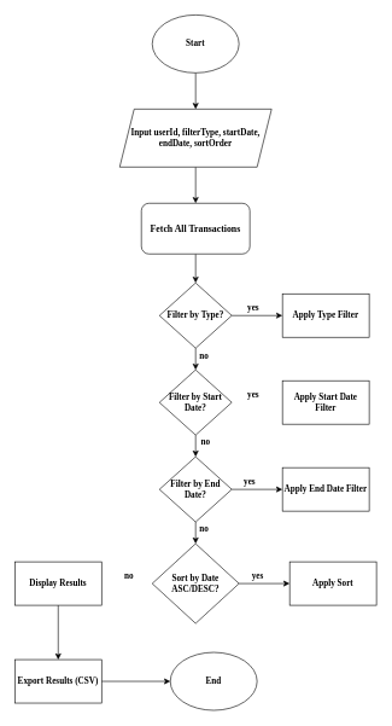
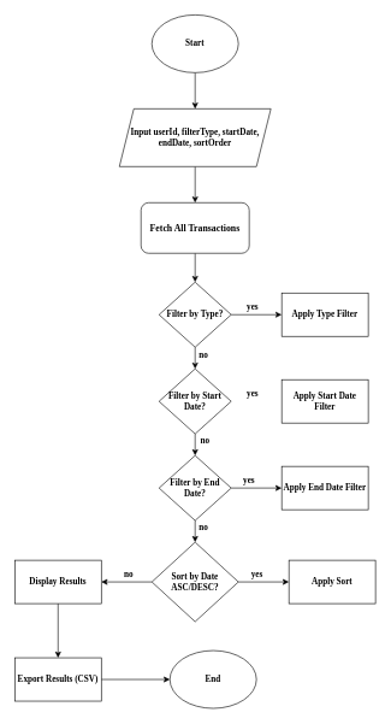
  <mxCell id="0" />
  <mxCell id="1" parent="0" />
  <mxCell id="2" style="edgeStyle=orthogonalEdgeStyle;rounded=0;orthogonalLoop=1;jettySize=auto;html=1;entryX=0.5;entryY=0;entryDx=0;entryDy=0;" edge="1" parent="1" source="3" target="5"><mxGeometry relative="1" as="geometry" /></mxCell>
  <mxCell id="3" value="&lt;b&gt;&lt;font face=&quot;Times New Roman&quot;&gt;Start&lt;/font&gt;&lt;/b&gt;" style="ellipse;whiteSpace=wrap;html=1;" vertex="1" parent="1"><mxGeometry x="210" y="20" width="120" height="80" as="geometry" /></mxCell>
  <mxCell id="4" style="edgeStyle=orthogonalEdgeStyle;rounded=0;orthogonalLoop=1;jettySize=auto;html=1;entryX=0.5;entryY=0;entryDx=0;entryDy=0;" edge="1" parent="1" source="5" target="7"><mxGeometry relative="1" as="geometry" /></mxCell>
  <mxCell id="5" value="&lt;b&gt;&lt;font face=&quot;Times New Roman&quot;&gt;Input userId, filterType, startDate, endDate, sortOrder&lt;/font&gt;&lt;/b&gt;" style="shape=parallelogram;perimeter=parallelogramPerimeter;whiteSpace=wrap;html=1;fixedSize=1;" vertex="1" parent="1"><mxGeometry x="165" y="150" width="210" height="80" as="geometry" /></mxCell>
  <mxCell id="6" style="edgeStyle=orthogonalEdgeStyle;rounded=0;orthogonalLoop=1;jettySize=auto;html=1;exitX=0.5;exitY=1;exitDx=0;exitDy=0;entryX=0.5;entryY=0;entryDx=0;entryDy=0;" edge="1" parent="1" source="7" target="10"><mxGeometry relative="1" as="geometry"><mxPoint x="270" y="390" as="targetPoint" /></mxGeometry></mxCell>
  <mxCell id="7" value="&lt;font style=&quot;font-size: 13px;&quot; face=&quot;Times New Roman&quot;&gt;&lt;b&gt;Fetch All Transactions&lt;/b&gt;&lt;/font&gt;" style="whiteSpace=wrap;html=1;rounded=1;" vertex="1" parent="1"><mxGeometry x="195" y="280" width="150" height="70" as="geometry" /></mxCell>
  <mxCell id="8" style="edgeStyle=orthogonalEdgeStyle;rounded=0;orthogonalLoop=1;jettySize=auto;html=1;entryX=0;entryY=0.5;entryDx=0;entryDy=0;" edge="1" parent="1" source="10" target="11"><mxGeometry relative="1" as="geometry" /></mxCell>
  <mxCell id="9" style="edgeStyle=orthogonalEdgeStyle;rounded=0;orthogonalLoop=1;jettySize=auto;html=1;exitX=0.5;exitY=1;exitDx=0;exitDy=0;entryX=0.5;entryY=0;entryDx=0;entryDy=0;" edge="1" parent="1" source="10" target="13"><mxGeometry relative="1" as="geometry" /></mxCell>
  <mxCell id="10" value="&lt;b&gt;&lt;font face=&quot;Times New Roman&quot;&gt;Filter by Type?&lt;br&gt;&lt;/font&gt;&lt;/b&gt;" style="rhombus;whiteSpace=wrap;html=1;" vertex="1" parent="1"><mxGeometry x="220" y="390" width="100" height="90" as="geometry" /></mxCell>
  <mxCell id="11" value="&lt;b&gt;&lt;font face=&quot;Times New Roman&quot;&gt;Apply Type Filter&lt;/font&gt;&lt;/b&gt;" style="rounded=0;whiteSpace=wrap;html=1;" vertex="1" parent="1"><mxGeometry x="390" y="405" width="120" height="60" as="geometry" /></mxCell>
  <mxCell id="12" style="edgeStyle=orthogonalEdgeStyle;rounded=0;orthogonalLoop=1;jettySize=auto;html=1;exitX=0.5;exitY=1;exitDx=0;exitDy=0;entryX=0.5;entryY=0;entryDx=0;entryDy=0;" edge="1" parent="1" source="13" target="18"><mxGeometry relative="1" as="geometry" /></mxCell>
  <mxCell id="13" value="&lt;b&gt;&lt;font face=&quot;Times New Roman&quot;&gt;Filter by Start Date?&lt;/font&gt;&lt;/b&gt;" style="rhombus;whiteSpace=wrap;html=1;" vertex="1" parent="1"><mxGeometry x="220" y="510" width="100" height="90" as="geometry" /></mxCell>
  <mxCell id="14" value="&lt;b&gt;&lt;font face=&quot;Times New Roman&quot;&gt;Apply Start Date Filter&lt;/font&gt;&lt;/b&gt;" style="rounded=0;whiteSpace=wrap;html=1;" vertex="1" parent="1"><mxGeometry x="390" y="525" width="120" height="60" as="geometry" /></mxCell>
  <mxCell id="15" value="&lt;b&gt;&lt;font face=&quot;Times New Roman&quot;&gt;yes&lt;/font&gt;&lt;/b&gt;" style="text;html=1;align=center;verticalAlign=middle;whiteSpace=wrap;rounded=0;" vertex="1" parent="1"><mxGeometry x="326" y="779" width="60" height="30" as="geometry" /></mxCell>
  <mxCell id="16" style="edgeStyle=orthogonalEdgeStyle;rounded=0;orthogonalLoop=1;jettySize=auto;html=1;exitX=1;exitY=0.5;exitDx=0;exitDy=0;entryX=0;entryY=0.5;entryDx=0;entryDy=0;" edge="1" parent="1" source="18" target="19"><mxGeometry relative="1" as="geometry" /></mxCell>
  <mxCell id="17" style="edgeStyle=orthogonalEdgeStyle;rounded=0;orthogonalLoop=1;jettySize=auto;html=1;exitX=0.5;exitY=1;exitDx=0;exitDy=0;entryX=0.5;entryY=0;entryDx=0;entryDy=0;" edge="1" parent="1" source="18" target="22"><mxGeometry relative="1" as="geometry" /></mxCell>
  <mxCell id="18" value="&lt;b&gt;&lt;font face=&quot;Times New Roman&quot;&gt;Filter by End Date?&lt;/font&gt;&lt;/b&gt;" style="rhombus;whiteSpace=wrap;html=1;" vertex="1" parent="1"><mxGeometry x="220" y="630" width="100" height="90" as="geometry" /></mxCell>
  <mxCell id="19" value="&lt;b&gt;&lt;font face=&quot;Times New Roman&quot;&gt;Apply End Date Filter&lt;/font&gt;&lt;/b&gt;" style="rounded=0;whiteSpace=wrap;html=1;" vertex="1" parent="1"><mxGeometry x="390" y="645" width="120" height="60" as="geometry" /></mxCell>
  <mxCell id="20" style="edgeStyle=orthogonalEdgeStyle;rounded=0;orthogonalLoop=1;jettySize=auto;html=1;entryX=0;entryY=0.5;entryDx=0;entryDy=0;" edge="1" parent="1" source="22" target="23"><mxGeometry relative="1" as="geometry" /></mxCell>
+ <mxCell id="21" style="edgeStyle=orthogonalEdgeStyle;rounded=0;orthogonalLoop=1;jettySize=auto;html=1;exitX=0;exitY=0.5;exitDx=0;exitDy=0;entryX=1;entryY=0.5;entryDx=0;entryDy=0;" edge="1" parent="1" source="22" target="31"><mxGeometry relative="1" as="geometry" /></mxCell>
  <mxCell id="22" value="&lt;b&gt;&lt;font face=&quot;Times New Roman&quot;&gt;Sort by Date ASC/DESC?&lt;/font&gt;&lt;/b&gt;" style="rhombus;whiteSpace=wrap;html=1;" vertex="1" parent="1"><mxGeometry x="210" y="750" width="120" height="110" as="geometry" /></mxCell>
  <mxCell id="23" value="&lt;b&gt;&lt;font face=&quot;Times New Roman&quot;&gt;Apply Sort&lt;/font&gt;&lt;/b&gt;" style="rounded=0;whiteSpace=wrap;html=1;" vertex="1" parent="1"><mxGeometry x="400" y="775" width="120" height="60" as="geometry" /></mxCell>
  <mxCell id="24" value="&lt;b&gt;&lt;font face=&quot;Times New Roman&quot;&gt;yes&lt;/font&gt;&lt;/b&gt;" style="text;html=1;align=center;verticalAlign=middle;whiteSpace=wrap;rounded=0;" vertex="1" parent="1"><mxGeometry x="320" y="410" width="60" height="30" as="geometry" /></mxCell>
  <mxCell id="25" value="&lt;b&gt;&lt;font face=&quot;Times New Roman&quot;&gt;yes&lt;/font&gt;&lt;/b&gt;" style="text;html=1;align=center;verticalAlign=middle;whiteSpace=wrap;rounded=0;" vertex="1" parent="1"><mxGeometry x="315" y="650" width="60" height="30" as="geometry" /></mxCell>
  <mxCell id="26" value="&lt;b&gt;&lt;font face=&quot;Times New Roman&quot;&gt;yes&lt;/font&gt;&lt;/b&gt;" style="text;html=1;align=center;verticalAlign=middle;whiteSpace=wrap;rounded=0;" vertex="1" parent="1"><mxGeometry x="320" y="529" width="60" height="30" as="geometry" /></mxCell>
  <mxCell id="27" value="&lt;b&gt;&lt;font face=&quot;Times New Roman&quot;&gt;no&lt;/font&gt;&lt;/b&gt;" style="text;html=1;align=center;verticalAlign=middle;whiteSpace=wrap;rounded=0;" vertex="1" parent="1"><mxGeometry x="252" y="476" width="60" height="30" as="geometry" /></mxCell>
  <mxCell id="28" value="&lt;b&gt;&lt;font face=&quot;Times New Roman&quot;&gt;no&lt;/font&gt;&lt;/b&gt;" style="text;html=1;align=center;verticalAlign=middle;whiteSpace=wrap;rounded=0;" vertex="1" parent="1"><mxGeometry x="254" y="595" width="60" height="30" as="geometry" /></mxCell>
  <mxCell id="29" value="&lt;b&gt;&lt;font face=&quot;Times New Roman&quot;&gt;no&lt;/font&gt;&lt;/b&gt;" style="text;html=1;align=center;verticalAlign=middle;whiteSpace=wrap;rounded=0;" vertex="1" parent="1"><mxGeometry x="252" y="714" width="60" height="30" as="geometry" /></mxCell>
  <mxCell id="30" style="edgeStyle=orthogonalEdgeStyle;rounded=0;orthogonalLoop=1;jettySize=auto;html=1;entryX=0.5;entryY=0;entryDx=0;entryDy=0;" edge="1" parent="1" source="31" target="34"><mxGeometry relative="1" as="geometry" /></mxCell>
  <mxCell id="31" value="&lt;b&gt;&lt;font face=&quot;Times New Roman&quot;&gt;Display Results&lt;/font&gt;&lt;/b&gt;" style="rounded=0;whiteSpace=wrap;html=1;" vertex="1" parent="1"><mxGeometry x="20" y="775" width="120" height="60" as="geometry" /></mxCell>
  <mxCell id="32" value="&lt;b&gt;&lt;font face=&quot;Times New Roman&quot;&gt;no&lt;/font&gt;&lt;/b&gt;" style="text;html=1;align=center;verticalAlign=middle;whiteSpace=wrap;rounded=0;" vertex="1" parent="1"><mxGeometry x="148" y="780" width="60" height="30" as="geometry" /></mxCell>
  <mxCell id="33" style="edgeStyle=orthogonalEdgeStyle;rounded=0;orthogonalLoop=1;jettySize=auto;html=1;entryX=0;entryY=0.5;entryDx=0;entryDy=0;" edge="1" parent="1" source="34" target="35"><mxGeometry relative="1" as="geometry" /></mxCell>
  <mxCell id="34" value="&lt;b&gt;&lt;font face=&quot;Times New Roman&quot;&gt;&lt;br&gt;Export Results (CSV)&lt;br&gt;&lt;br&gt;&lt;/font&gt;&lt;/b&gt;" style="rounded=0;whiteSpace=wrap;html=1;" vertex="1" parent="1"><mxGeometry x="20" y="910" width="120" height="60" as="geometry" /></mxCell>
  <mxCell id="35" value="&lt;blockquote&gt;&lt;b&gt;&lt;font face=&quot;Times New Roman&quot;&gt;End&lt;/font&gt;&lt;/b&gt;&lt;/blockquote&gt;" style="ellipse;whiteSpace=wrap;html=1;" vertex="1" parent="1"><mxGeometry x="235" y="900" width="120" height="80" as="geometry" /></mxCell>
